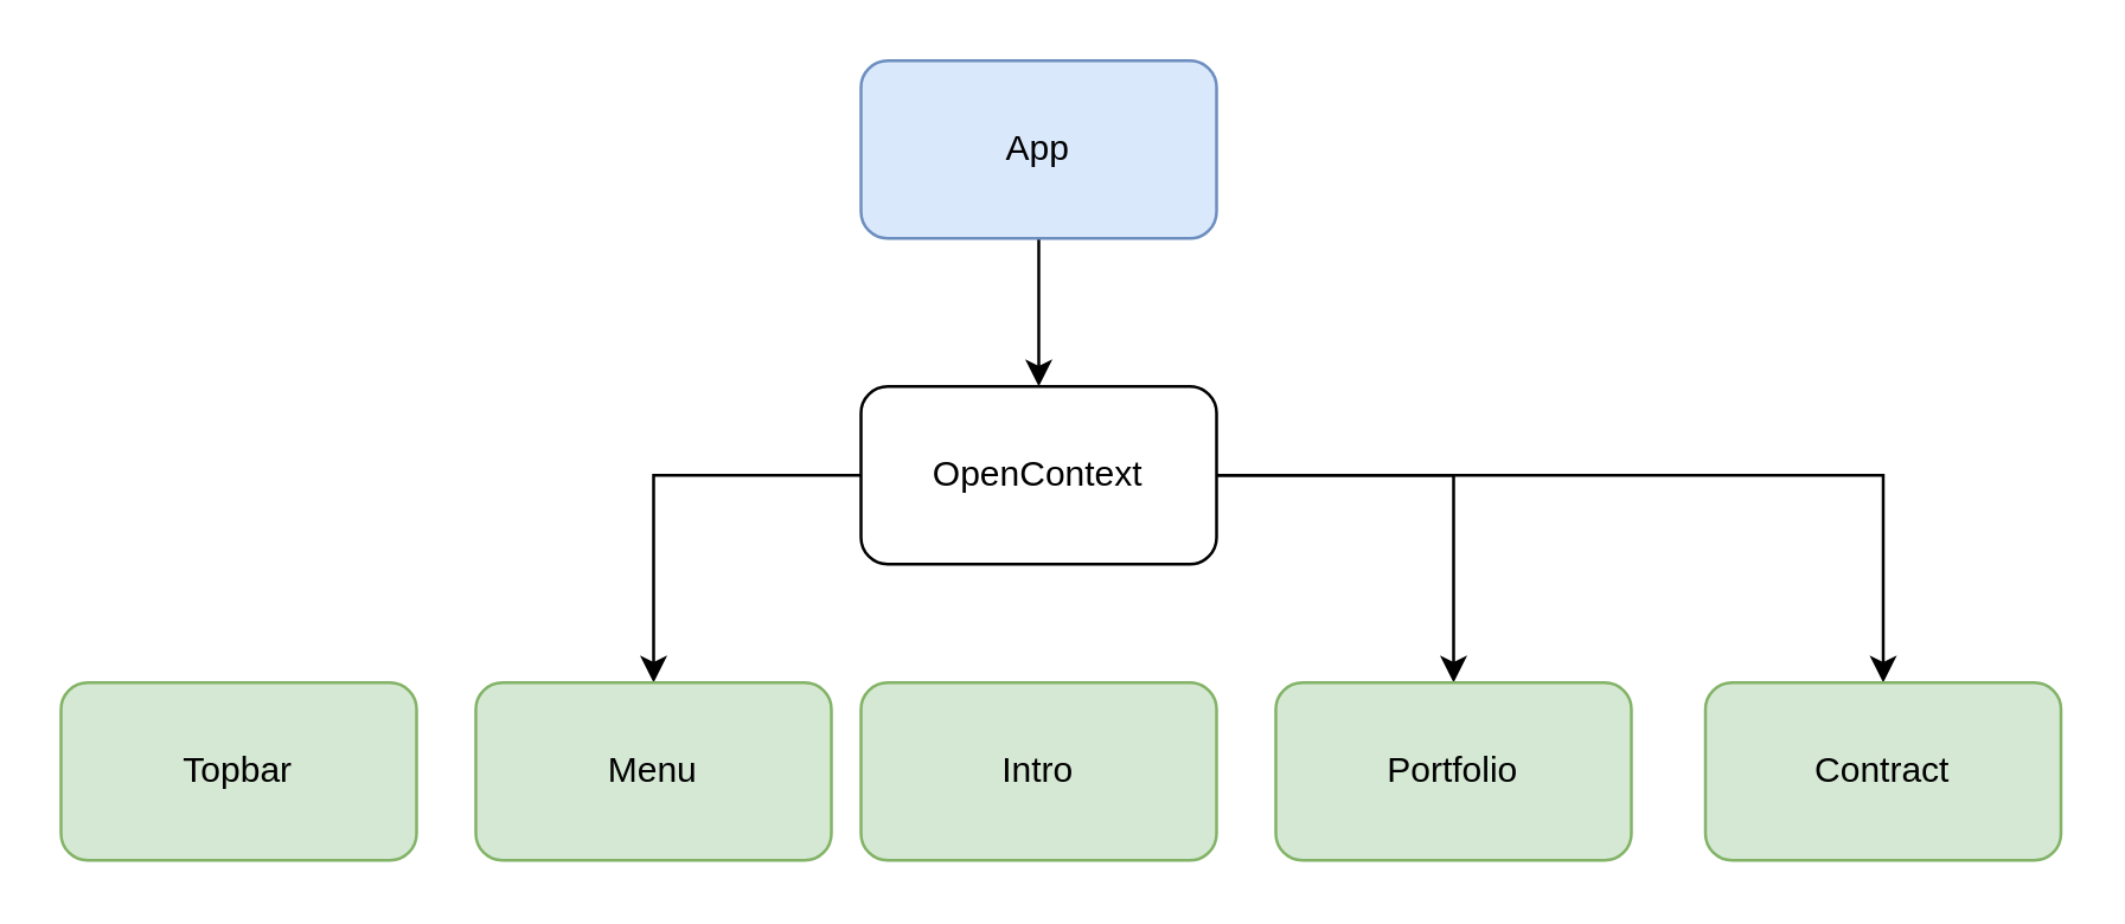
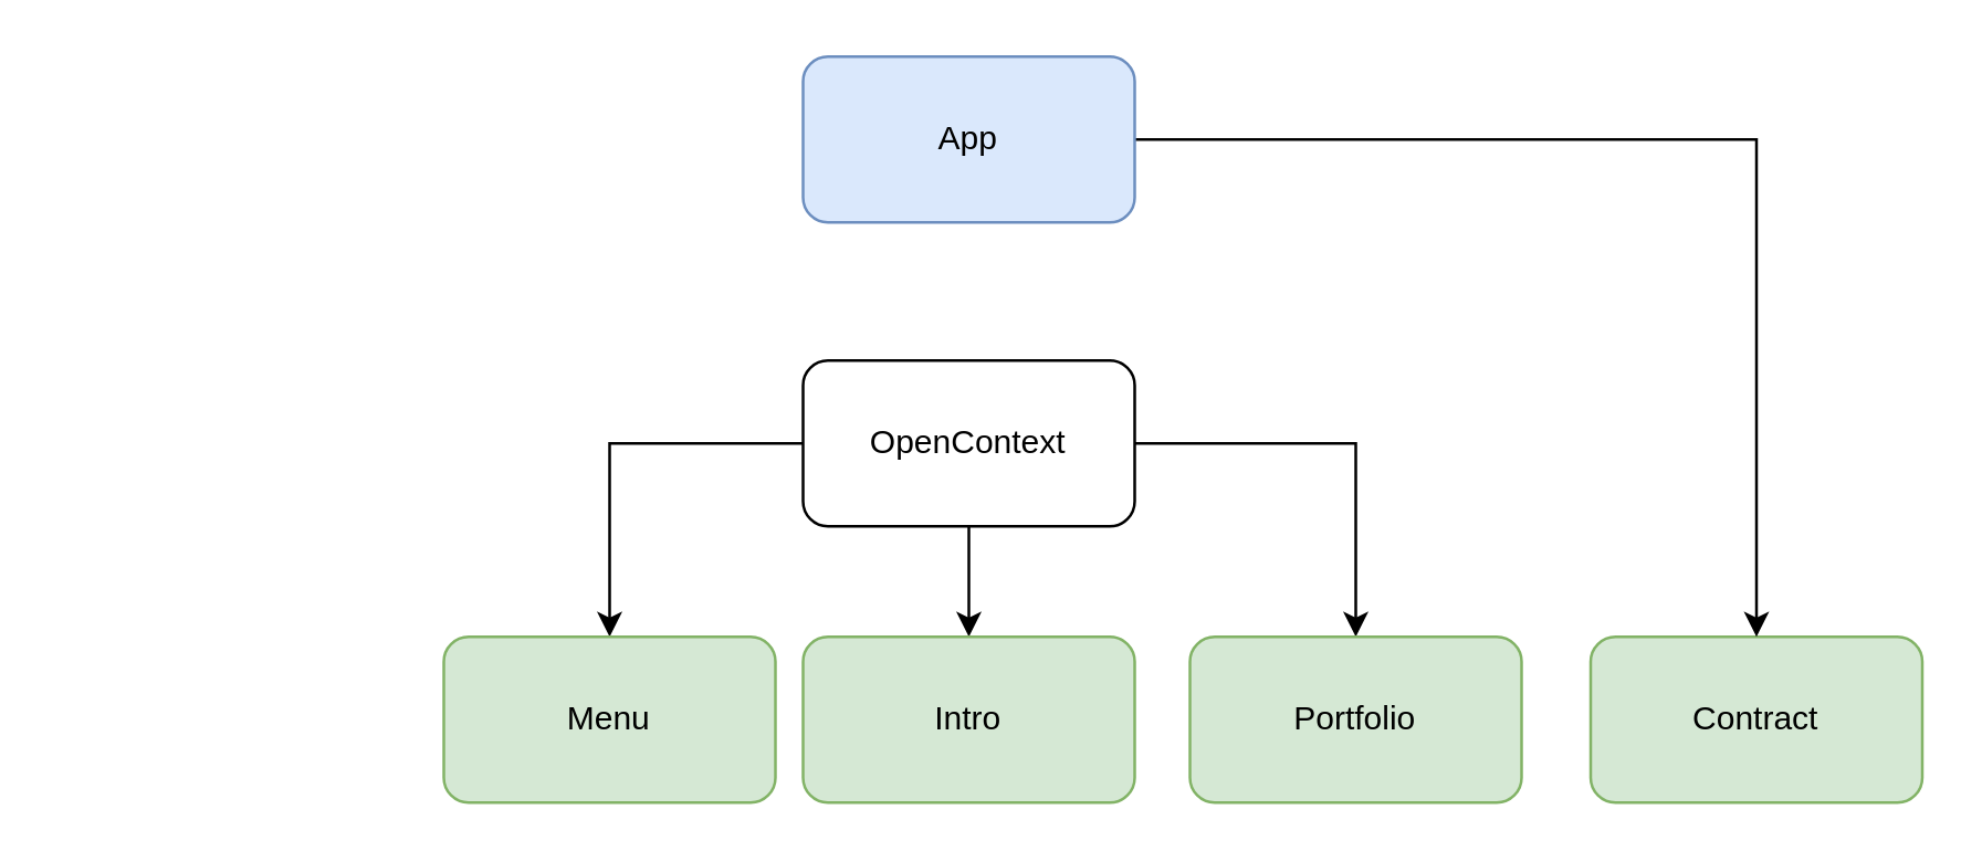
  <mxCell id="0" />
  <mxCell id="1" parent="0" />
  <mxCell id="2" value="" style="edgeStyle=orthogonalEdgeStyle;rounded=0;orthogonalLoop=1;jettySize=auto;html=1;" edge="1" parent="1" source="5" target="7"><mxGeometry relative="1" as="geometry" /></mxCell>
  <mxCell id="3" value="" style="edgeStyle=orthogonalEdgeStyle;rounded=0;orthogonalLoop=1;jettySize=auto;html=1;" edge="1" parent="1" source="5" target="9"><mxGeometry relative="1" as="geometry" /></mxCell>
- <mxCell id="4" value="" style="edgeStyle=orthogonalEdgeStyle;rounded=0;orthogonalLoop=1;jettySize=auto;html=1;" edge="1" parent="1" source="5" target="10"><mxGeometry relative="1" as="geometry" /></mxCell>
+ <mxCell id="4" value="" style="edgeStyle=orthogonalEdgeStyle;rounded=0;orthogonalLoop=1;jettySize=auto;html=1;" edge="1" parent="1" source="5" target="8"><mxGeometry relative="1" as="geometry" /></mxCell>
  <mxCell id="5" value="OpenContext" style="rounded=1;whiteSpace=wrap;html=1;" vertex="1" parent="1"><mxGeometry x="290" y="130" width="120" height="60" as="geometry" /></mxCell>
- <mxCell id="6" value="Topbar" style="rounded=1;whiteSpace=wrap;html=1;fillColor=#d5e8d4;strokeColor=#82b366;" vertex="1" parent="1"><mxGeometry x="20" y="230" width="120" height="60" as="geometry" /></mxCell>
  <mxCell id="7" value="Menu" style="rounded=1;whiteSpace=wrap;html=1;fillColor=#d5e8d4;strokeColor=#82b366;" vertex="1" parent="1"><mxGeometry x="160" y="230" width="120" height="60" as="geometry" /></mxCell>
  <mxCell id="8" value="Intro" style="rounded=1;whiteSpace=wrap;html=1;fillColor=#d5e8d4;strokeColor=#82b366;" vertex="1" parent="1"><mxGeometry x="290" y="230" width="120" height="60" as="geometry" /></mxCell>
  <mxCell id="9" value="Portfolio" style="rounded=1;whiteSpace=wrap;html=1;fillColor=#d5e8d4;strokeColor=#82b366;" vertex="1" parent="1"><mxGeometry x="430" y="230" width="120" height="60" as="geometry" /></mxCell>
  <mxCell id="10" value="Contract" style="rounded=1;whiteSpace=wrap;html=1;fillColor=#d5e8d4;strokeColor=#82b366;" vertex="1" parent="1"><mxGeometry x="575" y="230" width="120" height="60" as="geometry" /></mxCell>
- <mxCell id="11" value="" style="edgeStyle=orthogonalEdgeStyle;rounded=0;orthogonalLoop=1;jettySize=auto;html=1;" edge="1" parent="1" source="12" target="5"><mxGeometry relative="1" as="geometry" /></mxCell>
+ <mxCell id="11" value="" style="edgeStyle=orthogonalEdgeStyle;rounded=0;orthogonalLoop=1;jettySize=auto;html=1;" edge="1" parent="1" source="12" target="10"><mxGeometry relative="1" as="geometry" /></mxCell>
  <mxCell id="12" value="App" style="rounded=1;whiteSpace=wrap;html=1;fillColor=#dae8fc;strokeColor=#6c8ebf;" vertex="1" parent="1"><mxGeometry x="290" y="20" width="120" height="60" as="geometry" /></mxCell>
